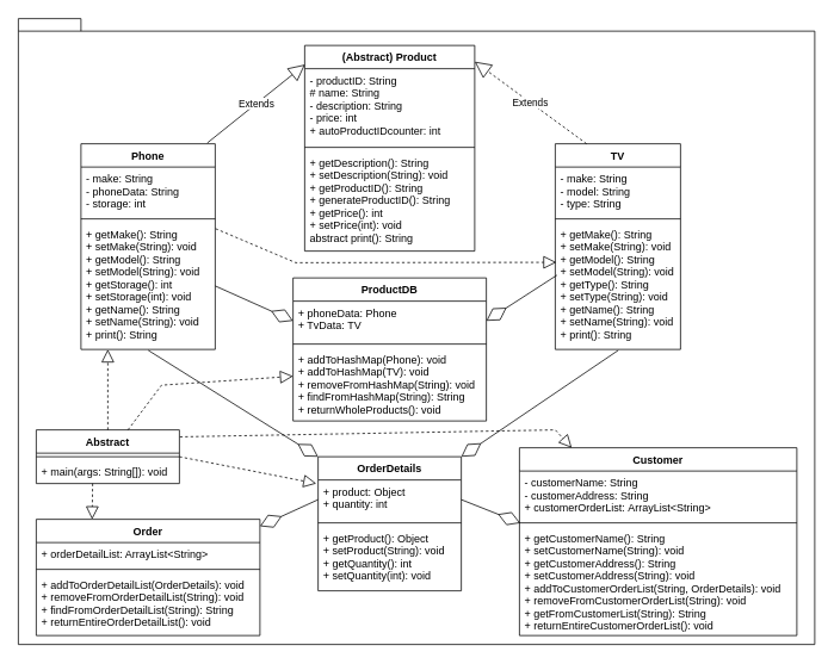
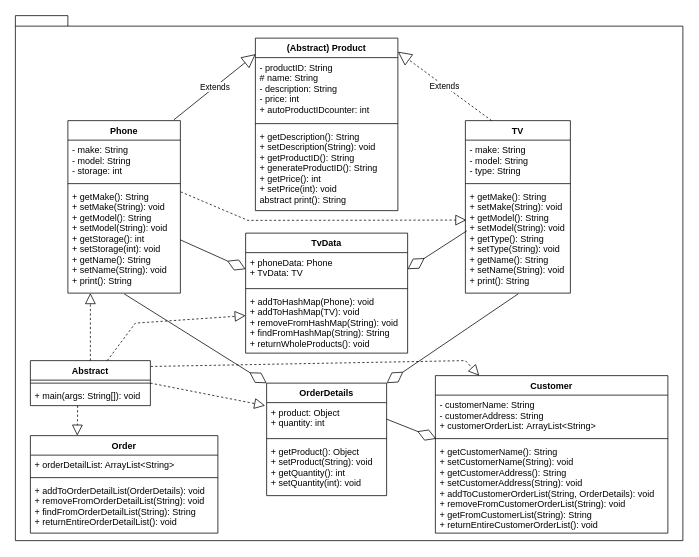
  <mxCell id="0" />
  <mxCell id="1" parent="0" />
  <mxCell id="2" value="" style="shape=folder;fontStyle=1;spacingTop=10;tabWidth=40;tabHeight=14;tabPosition=left;html=1;" vertex="1" parent="1"><mxGeometry x="20" y="20" width="890" height="700" as="geometry" /></mxCell>
  <mxCell id="3" value="(Abstract) Product" style="swimlane;fontStyle=1;align=center;verticalAlign=top;childLayout=stackLayout;horizontal=1;startSize=26;horizontalStack=0;resizeParent=1;resizeParentMax=0;resizeLast=0;collapsible=1;marginBottom=0;" parent="1" vertex="1"><mxGeometry x="340" y="50" width="190" height="230" as="geometry" /></mxCell>
  <mxCell id="4" value="- productID: String&#10;# name: String&#10;&#09;- description: String&#10;&#09;- price: int&#10;&#09;+ autoProductIDcounter: int" style="text;strokeColor=none;fillColor=none;align=left;verticalAlign=top;spacingLeft=4;spacingRight=4;overflow=hidden;rotatable=0;points=[[0,0.5],[1,0.5]];portConstraint=eastwest;" parent="3" vertex="1"><mxGeometry y="26" width="190" height="84" as="geometry" /></mxCell>
  <mxCell id="5" value="" style="line;strokeWidth=1;fillColor=none;align=left;verticalAlign=middle;spacingTop=-1;spacingLeft=3;spacingRight=3;rotatable=0;labelPosition=right;points=[];portConstraint=eastwest;" parent="3" vertex="1"><mxGeometry y="110" width="190" height="8" as="geometry" /></mxCell>
  <mxCell id="6" value="+ getDescription(): String&#10;+ setDescription(String): void&#10;+ getProductID(): String&#10;+ generateProductID(): String&#10;+ getPrice(): int&#10;+ setPrice(int): void&#10;abstract print(): String&#10;" style="text;strokeColor=none;fillColor=none;align=left;verticalAlign=top;spacingLeft=4;spacingRight=4;overflow=hidden;rotatable=0;points=[[0,0.5],[1,0.5]];portConstraint=eastwest;" parent="3" vertex="1"><mxGeometry y="118" width="190" height="112" as="geometry" /></mxCell>
- <mxCell id="7" value="ProductDB" style="swimlane;fontStyle=1;align=center;verticalAlign=top;childLayout=stackLayout;horizontal=1;startSize=26;horizontalStack=0;resizeParent=1;resizeParentMax=0;resizeLast=0;collapsible=1;marginBottom=0;" parent="1" vertex="1"><mxGeometry x="327" y="310" width="216" height="160" as="geometry" /></mxCell>
+ <mxCell id="7" value="TvData" style="swimlane;fontStyle=1;align=center;verticalAlign=top;childLayout=stackLayout;horizontal=1;startSize=26;horizontalStack=0;resizeParent=1;resizeParentMax=0;resizeLast=0;collapsible=1;marginBottom=0;" parent="1" vertex="1"><mxGeometry x="327" y="310" width="216" height="160" as="geometry" /></mxCell>
  <mxCell id="8" value="+ phoneData: Phone&#10;+ TvData: TV" style="text;strokeColor=none;fillColor=none;align=left;verticalAlign=top;spacingLeft=4;spacingRight=4;overflow=hidden;rotatable=0;points=[[0,0.5],[1,0.5]];portConstraint=eastwest;" parent="7" vertex="1"><mxGeometry y="26" width="216" height="44" as="geometry" /></mxCell>
  <mxCell id="9" value="" style="line;strokeWidth=1;fillColor=none;align=left;verticalAlign=middle;spacingTop=-1;spacingLeft=3;spacingRight=3;rotatable=0;labelPosition=right;points=[];portConstraint=eastwest;" parent="7" vertex="1"><mxGeometry y="70" width="216" height="8" as="geometry" /></mxCell>
  <mxCell id="10" value="+ addToHashMap(Phone): void&#10;+ addToHashMap(TV): void&#10;+ removeFromHashMap(String): void&#10;+ findFromHashMap(String): String&#10;+ returnWholeProducts(): void" style="text;strokeColor=none;fillColor=none;align=left;verticalAlign=top;spacingLeft=4;spacingRight=4;overflow=hidden;rotatable=0;points=[[0,0.5],[1,0.5]];portConstraint=eastwest;" parent="7" vertex="1"><mxGeometry y="78" width="216" height="82" as="geometry" /></mxCell>
  <mxCell id="11" value="Phone" style="swimlane;fontStyle=1;align=center;verticalAlign=top;childLayout=stackLayout;horizontal=1;startSize=26;horizontalStack=0;resizeParent=1;resizeParentMax=0;resizeLast=0;collapsible=1;marginBottom=0;" parent="1" vertex="1"><mxGeometry x="90" y="160" width="150" height="230" as="geometry" /></mxCell>
- <mxCell id="12" value="- make: String&#10;&#09;- phoneData: String&#10;&#09;- storage: int" style="text;strokeColor=none;fillColor=none;align=left;verticalAlign=top;spacingLeft=4;spacingRight=4;overflow=hidden;rotatable=0;points=[[0,0.5],[1,0.5]];portConstraint=eastwest;" parent="11" vertex="1"><mxGeometry y="26" width="150" height="54" as="geometry" /></mxCell>
+ <mxCell id="12" value="- make: String&#10;&#09;- model: String&#10;&#09;- storage: int" style="text;strokeColor=none;fillColor=none;align=left;verticalAlign=top;spacingLeft=4;spacingRight=4;overflow=hidden;rotatable=0;points=[[0,0.5],[1,0.5]];portConstraint=eastwest;" parent="11" vertex="1"><mxGeometry y="26" width="150" height="54" as="geometry" /></mxCell>
  <mxCell id="13" value="" style="line;strokeWidth=1;fillColor=none;align=left;verticalAlign=middle;spacingTop=-1;spacingLeft=3;spacingRight=3;rotatable=0;labelPosition=right;points=[];portConstraint=eastwest;" parent="11" vertex="1"><mxGeometry y="80" width="150" height="8" as="geometry" /></mxCell>
  <mxCell id="14" value="+ getMake(): String&#10;+ setMake(String): void&#10;+ getModel(): String&#10;+ setModel(String): void&#10;+ getStorage(): int&#10;+ setStorage(int): void&#10;+ getName(): String&#10;+ setName(String): void&#10;+ print(): String" style="text;strokeColor=none;fillColor=none;align=left;verticalAlign=top;spacingLeft=4;spacingRight=4;overflow=hidden;rotatable=0;points=[[0,0.5],[1,0.5]];portConstraint=eastwest;" parent="11" vertex="1"><mxGeometry y="88" width="150" height="142" as="geometry" /></mxCell>
  <mxCell id="15" value="TV" style="swimlane;fontStyle=1;align=center;verticalAlign=top;childLayout=stackLayout;horizontal=1;startSize=26;horizontalStack=0;resizeParent=1;resizeParentMax=0;resizeLast=0;collapsible=1;marginBottom=0;" parent="1" vertex="1"><mxGeometry x="620" y="160" width="140" height="230" as="geometry" /></mxCell>
  <mxCell id="16" value="- make: String&#10;- model: String&#10;- type: String" style="text;strokeColor=none;fillColor=none;align=left;verticalAlign=top;spacingLeft=4;spacingRight=4;overflow=hidden;rotatable=0;points=[[0,0.5],[1,0.5]];portConstraint=eastwest;" parent="15" vertex="1"><mxGeometry y="26" width="140" height="54" as="geometry" /></mxCell>
  <mxCell id="17" value="" style="line;strokeWidth=1;fillColor=none;align=left;verticalAlign=middle;spacingTop=-1;spacingLeft=3;spacingRight=3;rotatable=0;labelPosition=right;points=[];portConstraint=eastwest;" parent="15" vertex="1"><mxGeometry y="80" width="140" height="8" as="geometry" /></mxCell>
  <mxCell id="18" value="+ getMake(): String&#10;+ setMake(String): void&#10;+ getModel(): String&#10;+ setModel(String): void&#10;+ getType(): String&#10;+ setType(String): void&#10;+ getName(): String&#10;+ setName(String): void&#10;+ print(): String" style="text;strokeColor=none;fillColor=none;align=left;verticalAlign=top;spacingLeft=4;spacingRight=4;overflow=hidden;rotatable=0;points=[[0,0.5],[1,0.5]];portConstraint=eastwest;" parent="15" vertex="1"><mxGeometry y="88" width="140" height="142" as="geometry" /></mxCell>
  <mxCell id="19" value="OrderDetails" style="swimlane;fontStyle=1;align=center;verticalAlign=top;childLayout=stackLayout;horizontal=1;startSize=26;horizontalStack=0;resizeParent=1;resizeParentMax=0;resizeLast=0;collapsible=1;marginBottom=0;" parent="1" vertex="1"><mxGeometry x="355" y="510" width="160" height="150" as="geometry" /></mxCell>
  <mxCell id="20" value="+ product: Object&#10;+ quantity: int" style="text;strokeColor=none;fillColor=none;align=left;verticalAlign=top;spacingLeft=4;spacingRight=4;overflow=hidden;rotatable=0;points=[[0,0.5],[1,0.5]];portConstraint=eastwest;" parent="19" vertex="1"><mxGeometry y="26" width="160" height="44" as="geometry" /></mxCell>
  <mxCell id="21" value="" style="line;strokeWidth=1;fillColor=none;align=left;verticalAlign=middle;spacingTop=-1;spacingLeft=3;spacingRight=3;rotatable=0;labelPosition=right;points=[];portConstraint=eastwest;" parent="19" vertex="1"><mxGeometry y="70" width="160" height="8" as="geometry" /></mxCell>
  <mxCell id="22" value="+ getProduct(): Object&#10;+ setProduct(String): void&#10;+ getQuantity(): int&#10;+ setQuantity(int): void" style="text;strokeColor=none;fillColor=none;align=left;verticalAlign=top;spacingLeft=4;spacingRight=4;overflow=hidden;rotatable=0;points=[[0,0.5],[1,0.5]];portConstraint=eastwest;" parent="19" vertex="1"><mxGeometry y="78" width="160" height="72" as="geometry" /></mxCell>
  <mxCell id="23" value="Order" style="swimlane;fontStyle=1;align=center;verticalAlign=top;childLayout=stackLayout;horizontal=1;startSize=26;horizontalStack=0;resizeParent=1;resizeParentMax=0;resizeLast=0;collapsible=1;marginBottom=0;" parent="1" vertex="1"><mxGeometry x="40" y="580" width="250" height="130" as="geometry" /></mxCell>
  <mxCell id="24" value="+ orderDetailList: ArrayList&lt;String&gt;" style="text;strokeColor=none;fillColor=none;align=left;verticalAlign=top;spacingLeft=4;spacingRight=4;overflow=hidden;rotatable=0;points=[[0,0.5],[1,0.5]];portConstraint=eastwest;" parent="23" vertex="1"><mxGeometry y="26" width="250" height="26" as="geometry" /></mxCell>
  <mxCell id="25" value="" style="line;strokeWidth=1;fillColor=none;align=left;verticalAlign=middle;spacingTop=-1;spacingLeft=3;spacingRight=3;rotatable=0;labelPosition=right;points=[];portConstraint=eastwest;" parent="23" vertex="1"><mxGeometry y="52" width="250" height="8" as="geometry" /></mxCell>
  <mxCell id="26" value="+ addToOrderDetailList(OrderDetails): void&#10;+ removeFromOrderDetailList(String): void&#10;+ findFromOrderDetailList(String): String&#10;+ returnEntireOrderDetailList(): void&#10;" style="text;strokeColor=none;fillColor=none;align=left;verticalAlign=top;spacingLeft=4;spacingRight=4;overflow=hidden;rotatable=0;points=[[0,0.5],[1,0.5]];portConstraint=eastwest;" parent="23" vertex="1"><mxGeometry y="60" width="250" height="70" as="geometry" /></mxCell>
  <mxCell id="27" value="Customer" style="swimlane;fontStyle=1;align=center;verticalAlign=top;childLayout=stackLayout;horizontal=1;startSize=26;horizontalStack=0;resizeParent=1;resizeParentMax=0;resizeLast=0;collapsible=1;marginBottom=0;" parent="1" vertex="1"><mxGeometry x="580" y="500" width="310" height="210" as="geometry" /></mxCell>
  <mxCell id="28" value="- customerName: String&#10;&#09;- customerAddress: String&#10;&#09;+ customerOrderList: ArrayList&lt;String&gt;" style="text;strokeColor=none;fillColor=none;align=left;verticalAlign=top;spacingLeft=4;spacingRight=4;overflow=hidden;rotatable=0;points=[[0,0.5],[1,0.5]];portConstraint=eastwest;" parent="27" vertex="1"><mxGeometry y="26" width="310" height="54" as="geometry" /></mxCell>
  <mxCell id="29" value="" style="line;strokeWidth=1;fillColor=none;align=left;verticalAlign=middle;spacingTop=-1;spacingLeft=3;spacingRight=3;rotatable=0;labelPosition=right;points=[];portConstraint=eastwest;" parent="27" vertex="1"><mxGeometry y="80" width="310" height="8" as="geometry" /></mxCell>
  <mxCell id="30" value="+ getCustomerName(): String&#10;+ setCustomerName(String): void&#10;+ getCustomerAddress(): String&#10;+ setCustomerAddress(String): void&#10;+ addToCustomerOrderList(String, OrderDetails): void&#10;+ removeFromCustomerOrderList(String): void&#10;+ getFromCustomerList(String): String&#10;+ returnEntireCustomerOrderList(): void" style="text;strokeColor=none;fillColor=none;align=left;verticalAlign=top;spacingLeft=4;spacingRight=4;overflow=hidden;rotatable=0;points=[[0,0.5],[1,0.5]];portConstraint=eastwest;" parent="27" vertex="1"><mxGeometry y="88" width="310" height="122" as="geometry" /></mxCell>
  <mxCell id="31" value="Abstract" style="swimlane;fontStyle=1;align=center;verticalAlign=top;childLayout=stackLayout;horizontal=1;startSize=26;horizontalStack=0;resizeParent=1;resizeParentMax=0;resizeLast=0;collapsible=1;marginBottom=0;" parent="1" vertex="1"><mxGeometry x="40" y="480" width="160" height="60" as="geometry" /></mxCell>
  <mxCell id="32" value="" style="line;strokeWidth=1;fillColor=none;align=left;verticalAlign=middle;spacingTop=-1;spacingLeft=3;spacingRight=3;rotatable=0;labelPosition=right;points=[];portConstraint=eastwest;" parent="31" vertex="1"><mxGeometry y="26" width="160" height="8" as="geometry" /></mxCell>
  <mxCell id="33" value="+ main(args: String[]): void" style="text;strokeColor=none;fillColor=none;align=left;verticalAlign=top;spacingLeft=4;spacingRight=4;overflow=hidden;rotatable=0;points=[[0,0.5],[1,0.5]];portConstraint=eastwest;" parent="31" vertex="1"><mxGeometry y="34" width="160" height="26" as="geometry" /></mxCell>
  <mxCell id="34" value="Extends" style="endArrow=block;endSize=16;endFill=0;html=1;rounded=0;exitX=0.941;exitY=-0.004;exitDx=0;exitDy=0;entryX=0.002;entryY=-0.055;entryDx=0;entryDy=0;entryPerimeter=0;exitPerimeter=0;" parent="1" source="11" edge="1" target="4"><mxGeometry width="160" relative="1" as="geometry"><mxPoint x="174" y="120" as="sourcePoint" /><mxPoint x="334" y="120" as="targetPoint" /></mxGeometry></mxCell>
  <mxCell id="35" value="Extends" style="endArrow=block;endSize=16;endFill=0;html=1;rounded=0;exitX=0.25;exitY=0;exitDx=0;exitDy=0;entryX=1;entryY=0.079;entryDx=0;entryDy=0;entryPerimeter=0;dashed=1;" parent="1" source="15" target="3" edge="1"><mxGeometry width="160" relative="1" as="geometry"><mxPoint x="424" y="320" as="sourcePoint" /><mxPoint x="584" y="320" as="targetPoint" /></mxGeometry></mxCell>
- <mxCell id="36" value="" style="endArrow=diamondThin;endFill=0;endSize=24;html=1;rounded=0;exitX=0;exitY=0.5;exitDx=0;exitDy=0;" edge="1" parent="1" source="20" target="23"><mxGeometry width="160" relative="1" as="geometry"><mxPoint x="370" y="680" as="sourcePoint" /><mxPoint x="350" y="610" as="targetPoint" /></mxGeometry></mxCell>
  <mxCell id="37" value="" style="endArrow=diamondThin;endFill=0;endSize=24;html=1;rounded=0;exitX=1;exitY=0.5;exitDx=0;exitDy=0;entryX=0.003;entryY=1.078;entryDx=0;entryDy=0;entryPerimeter=0;" edge="1" parent="1" source="20" target="28"><mxGeometry width="160" relative="1" as="geometry"><mxPoint x="330" y="560" as="sourcePoint" /><mxPoint x="490" y="560" as="targetPoint" /></mxGeometry></mxCell>
  <mxCell id="38" value="" style="endArrow=diamondThin;endFill=0;endSize=24;html=1;rounded=0;exitX=0.501;exitY=1.007;exitDx=0;exitDy=0;exitPerimeter=0;entryX=0;entryY=0;entryDx=0;entryDy=0;" edge="1" parent="1" source="14" target="19"><mxGeometry width="160" relative="1" as="geometry"><mxPoint x="330" y="450" as="sourcePoint" /><mxPoint x="490" y="450" as="targetPoint" /><Array as="points" /></mxGeometry></mxCell>
  <mxCell id="39" value="" style="endArrow=diamondThin;endFill=0;endSize=24;html=1;rounded=0;entryX=1;entryY=0;entryDx=0;entryDy=0;exitX=0.503;exitY=1.007;exitDx=0;exitDy=0;exitPerimeter=0;" edge="1" parent="1" source="18" target="19"><mxGeometry width="160" relative="1" as="geometry"><mxPoint x="620" y="270" as="sourcePoint" /><mxPoint x="490" y="450" as="targetPoint" /><Array as="points" /></mxGeometry></mxCell>
  <mxCell id="40" value="" style="endArrow=diamondThin;endFill=0;endSize=24;html=1;rounded=0;exitX=1;exitY=0.5;exitDx=0;exitDy=0;entryX=0;entryY=0.5;entryDx=0;entryDy=0;" edge="1" parent="1" source="14" target="8"><mxGeometry width="160" relative="1" as="geometry"><mxPoint x="330" y="450" as="sourcePoint" /><mxPoint x="310" y="370" as="targetPoint" /></mxGeometry></mxCell>
  <mxCell id="41" value="" style="endArrow=diamondThin;endFill=0;endSize=24;html=1;rounded=0;exitX=0.014;exitY=0.415;exitDx=0;exitDy=0;exitPerimeter=0;entryX=1;entryY=0.5;entryDx=0;entryDy=0;" edge="1" parent="1" source="18" target="8"><mxGeometry width="160" relative="1" as="geometry"><mxPoint x="330" y="450" as="sourcePoint" /><mxPoint x="490" y="450" as="targetPoint" /></mxGeometry></mxCell>
  <mxCell id="42" value="" style="endArrow=block;dashed=1;endFill=0;endSize=12;html=1;rounded=0;exitX=0.5;exitY=0;exitDx=0;exitDy=0;" edge="1" parent="1" source="31"><mxGeometry width="160" relative="1" as="geometry"><mxPoint x="400" y="430" as="sourcePoint" /><mxPoint x="120" y="390" as="targetPoint" /></mxGeometry></mxCell>
  <mxCell id="43" value="" style="endArrow=block;dashed=1;endFill=0;endSize=12;html=1;rounded=0;" edge="1" parent="1" source="31"><mxGeometry width="160" relative="1" as="geometry"><mxPoint x="167" y="420" as="sourcePoint" /><mxPoint x="327" y="420" as="targetPoint" /><Array as="points"><mxPoint x="180" y="430" /></Array></mxGeometry></mxCell>
  <mxCell id="44" value="" style="endArrow=block;dashed=1;endFill=0;endSize=12;html=1;rounded=0;entryX=0.25;entryY=0;entryDx=0;entryDy=0;" edge="1" parent="1" target="23"><mxGeometry width="160" relative="1" as="geometry"><mxPoint x="103" y="540" as="sourcePoint" /><mxPoint x="220" y="560" as="targetPoint" /></mxGeometry></mxCell>
  <mxCell id="45" value="" style="endArrow=block;dashed=1;endFill=0;endSize=12;html=1;rounded=0;exitX=1;exitY=0.5;exitDx=0;exitDy=0;" edge="1" parent="1" source="31"><mxGeometry width="160" relative="1" as="geometry"><mxPoint x="195" y="630" as="sourcePoint" /><mxPoint x="353" y="540" as="targetPoint" /><Array as="points" /></mxGeometry></mxCell>
  <mxCell id="46" value="" style="endArrow=block;dashed=1;endFill=0;endSize=12;html=1;rounded=0;exitX=1.003;exitY=0.13;exitDx=0;exitDy=0;exitPerimeter=0;" edge="1" parent="1" source="31" target="27"><mxGeometry width="160" relative="1" as="geometry"><mxPoint x="340" y="630" as="sourcePoint" /><mxPoint x="580" y="680" as="targetPoint" /><Array as="points"><mxPoint x="620" y="480" /></Array></mxGeometry></mxCell>
  <mxCell id="47" value="" style="endArrow=block;dashed=1;endFill=0;endSize=12;html=1;rounded=0;entryX=0.009;entryY=0.314;entryDx=0;entryDy=0;entryPerimeter=0;exitX=1.003;exitY=0.049;exitDx=0;exitDy=0;exitPerimeter=0;" edge="1" parent="1" source="14" target="18"><mxGeometry width="160" relative="1" as="geometry"><mxPoint x="580" y="70" as="sourcePoint" /><mxPoint x="750" y="70" as="targetPoint" /><Array as="points"><mxPoint x="330" y="293" /></Array></mxGeometry></mxCell>
